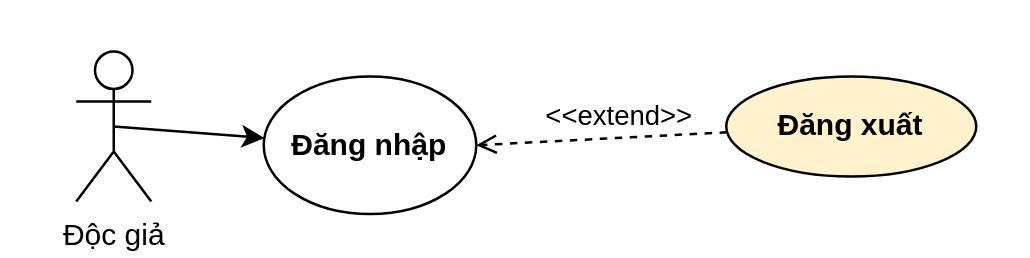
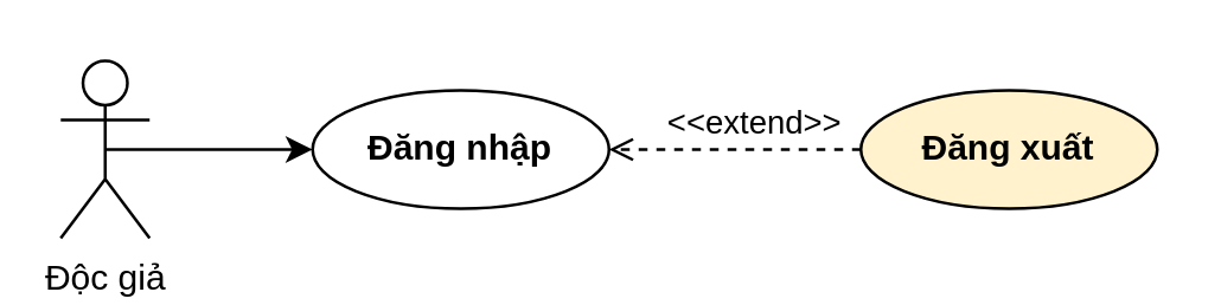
  <mxCell id="0" />
  <mxCell id="1" parent="0" />
- <mxCell id="2" value="Độc giả" style="shape=umlActor;verticalLabelPosition=bottom;verticalAlign=top;html=1;outlineConnect=0;" parent="1" vertex="1"><mxGeometry x="30" y="20" width="30" height="60" as="geometry" /></mxCell>
- <mxCell id="3" value="Đăng nhập" style="ellipse;whiteSpace=wrap;html=1;fontStyle=1" parent="1" vertex="1"><mxGeometry x="105" y="30" width="85" height="55" as="geometry" /></mxCell>
+ <mxCell id="2" value="Độc giả" style="shape=umlActor;verticalLabelPosition=bottom;verticalAlign=top;html=1;outlineConnect=0;" parent="1" vertex="1"><mxGeometry x="20" y="20" width="30" height="60" as="geometry" /></mxCell>
+ <mxCell id="3" value="Đăng nhập" style="ellipse;whiteSpace=wrap;html=1;fontStyle=1" parent="1" vertex="1"><mxGeometry x="105" y="30" width="100" height="40" as="geometry" /></mxCell>
  <mxCell id="4" value="&lt;span style=&quot;color: rgb(0, 0, 0); font-weight: 700;&quot;&gt;Đăng xuất&lt;/span&gt;" style="ellipse;whiteSpace=wrap;html=1;fillColor=#fff2cc;" parent="1" vertex="1"><mxGeometry x="290" y="30" width="100" height="40" as="geometry" /></mxCell>
  <mxCell id="5" value="" style="endArrow=classic;html=1;exitX=0.5;exitY=0.5;exitDx=0;exitDy=0;exitPerimeter=0;" parent="1" source="2" target="3" edge="1"><mxGeometry width="50" height="50" relative="1" as="geometry"><mxPoint x="60" y="45.169" as="sourcePoint" /><mxPoint x="175.4" y="8" as="targetPoint" /></mxGeometry></mxCell>
  <mxCell id="6" value="&amp;lt;&amp;lt;extend&amp;gt;&amp;gt;" style="html=1;verticalAlign=bottom;labelBackgroundColor=none;endArrow=open;endFill=0;dashed=1;entryX=1;entryY=0.5;entryDx=0;entryDy=0;" parent="1" source="4" target="3" edge="1"><mxGeometry x="-0.143" width="160" relative="1" as="geometry"><mxPoint x="130" y="60" as="sourcePoint" /><mxPoint x="290" y="60" as="targetPoint" /><mxPoint as="offset" /></mxGeometry></mxCell>
